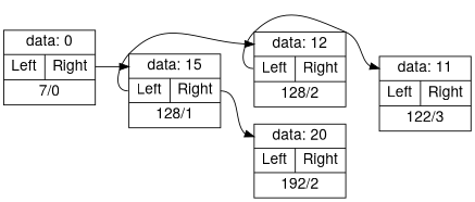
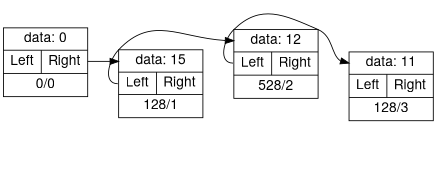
  digraph {
    fontname="Helvetica,Arial,sans-serif"
    rankdir=LR
    node [fontname="Helvetica,Arial,sans-serif" fontsize=16 shape=record]
    edge [fontname="Helvetica,Arial,sans-serif" headport=f0 tailport=f2]
-   n1 [label="<f0> data: 0| {<f1> Left| <f2> Right} | <f3> 7/0"]
+   n1 [label="<f0> data: 0| {<f1> Left| <f2> Right} | <f3> 0/0"]
    n2 [label="<f0> data: 15| {<f1> Left| <f2> Right} | <f3> 128/1"]
-   n3 [label="<f0> data: 12| {<f1> Left| <f2> Right} | <f3> 128/2"]
-   n4 [label="<f0> data: 20| {<f1> Left| <f2> Right} | <f3> 192/2"]
-   n5 [label="<f0> data: 11| {<f1> Left| <f2> Right} | <f3> 122/3"]
+   n3 [label="<f0> data: 12| {<f1> Left| <f2> Right} | <f3> 528/2"]
+   n5 [label="<f0> data: 11| {<f1> Left| <f2> Right} | <f3> 128/3"]
    n1 -> n2
    n2 -> n3 [tailport=f1]
-   n2 -> n4
    n3 -> n5 [tailport=f1]
  }
